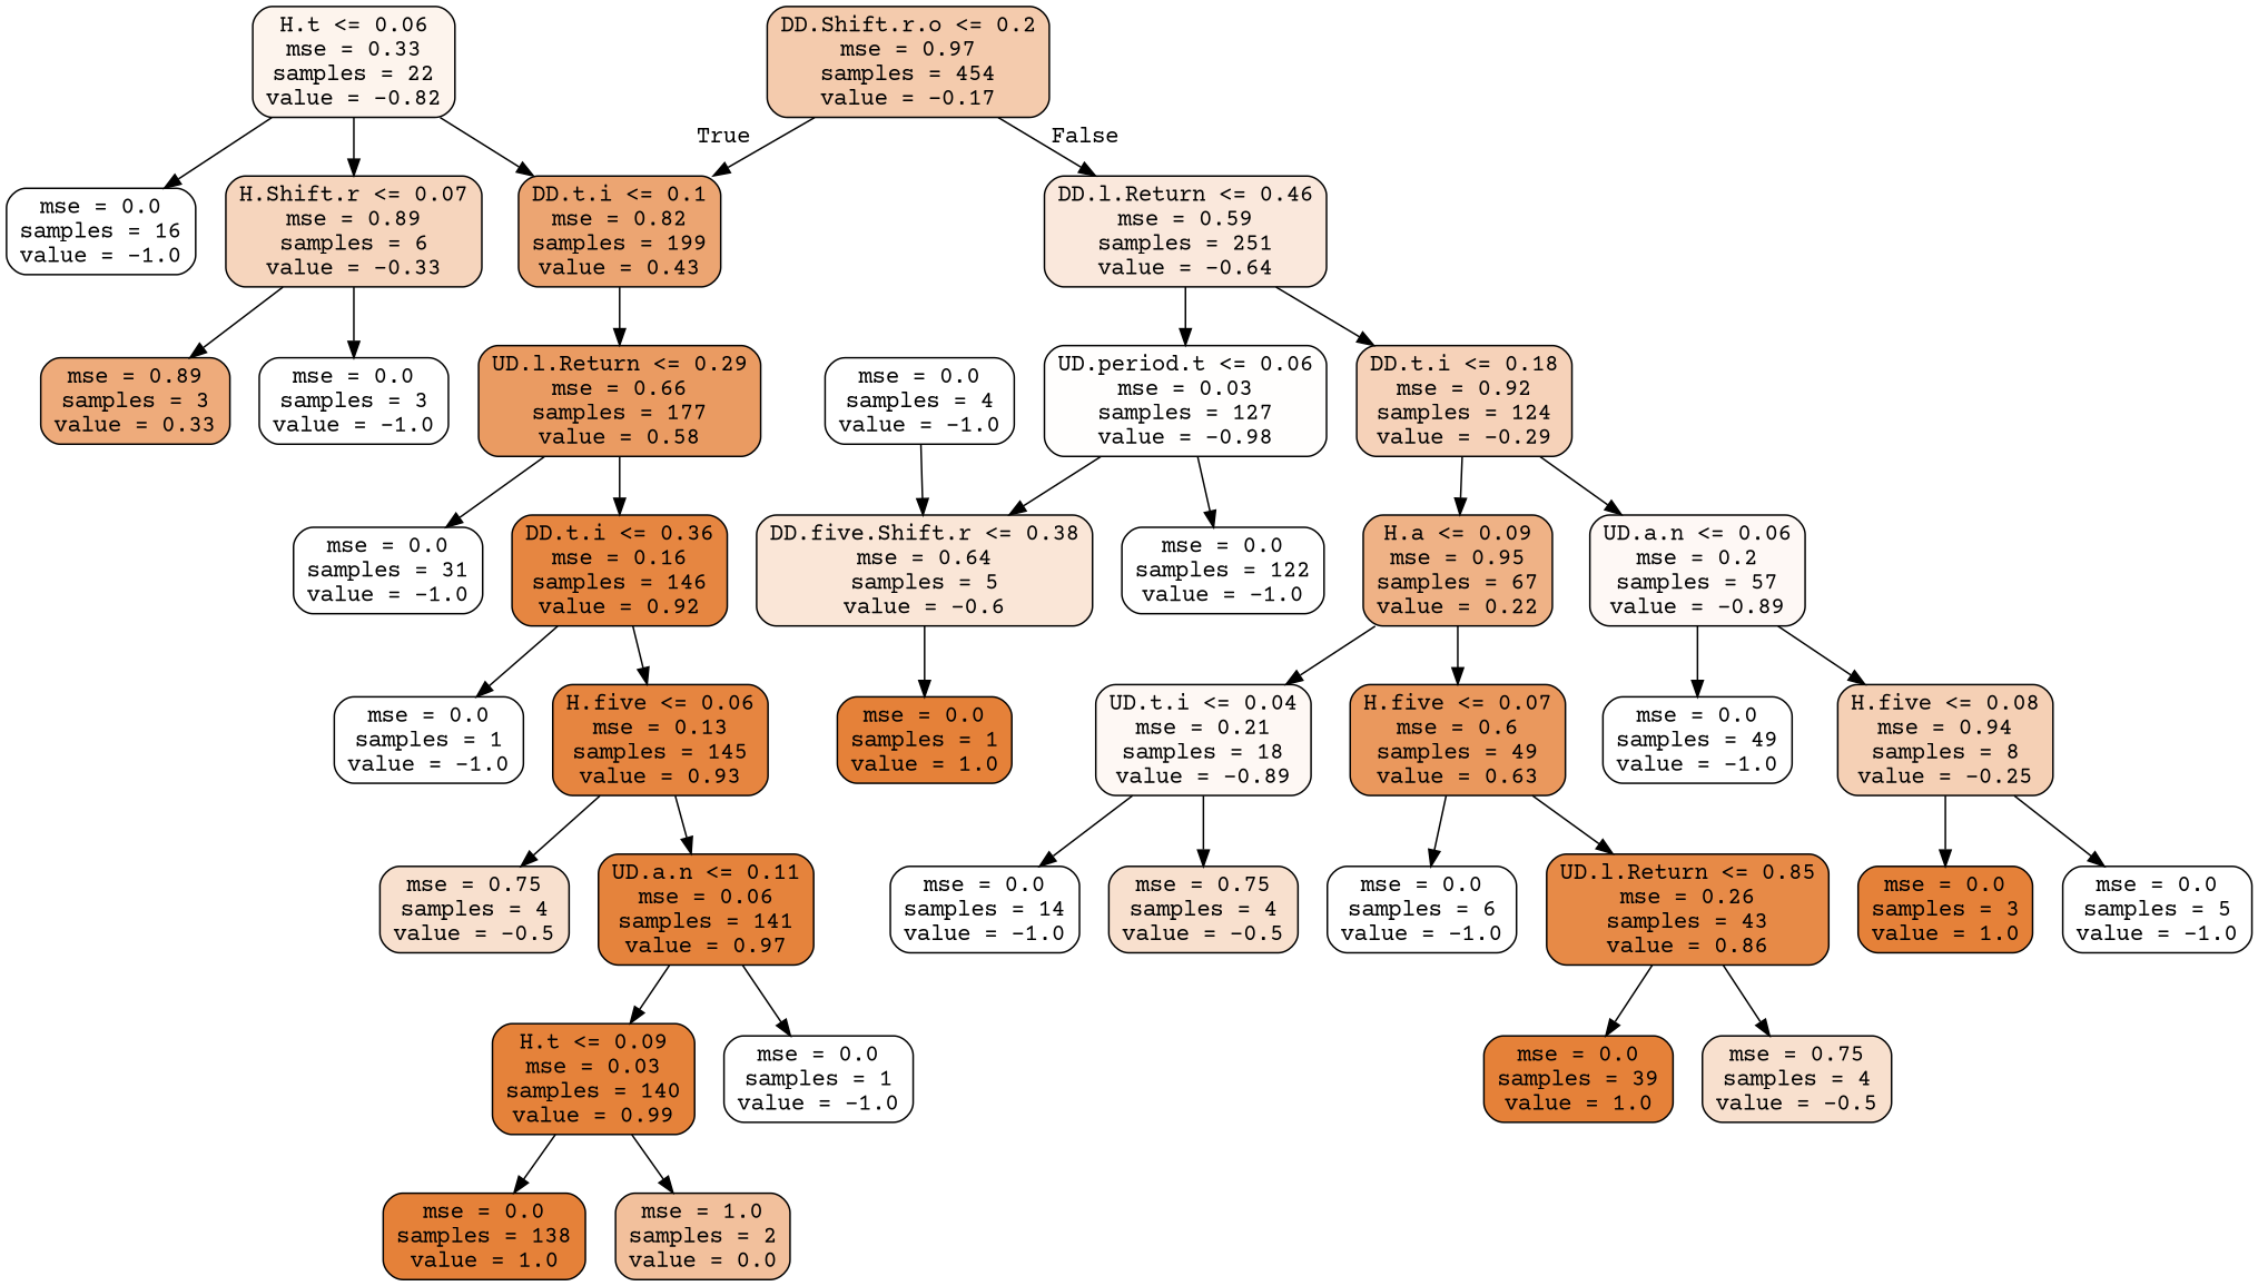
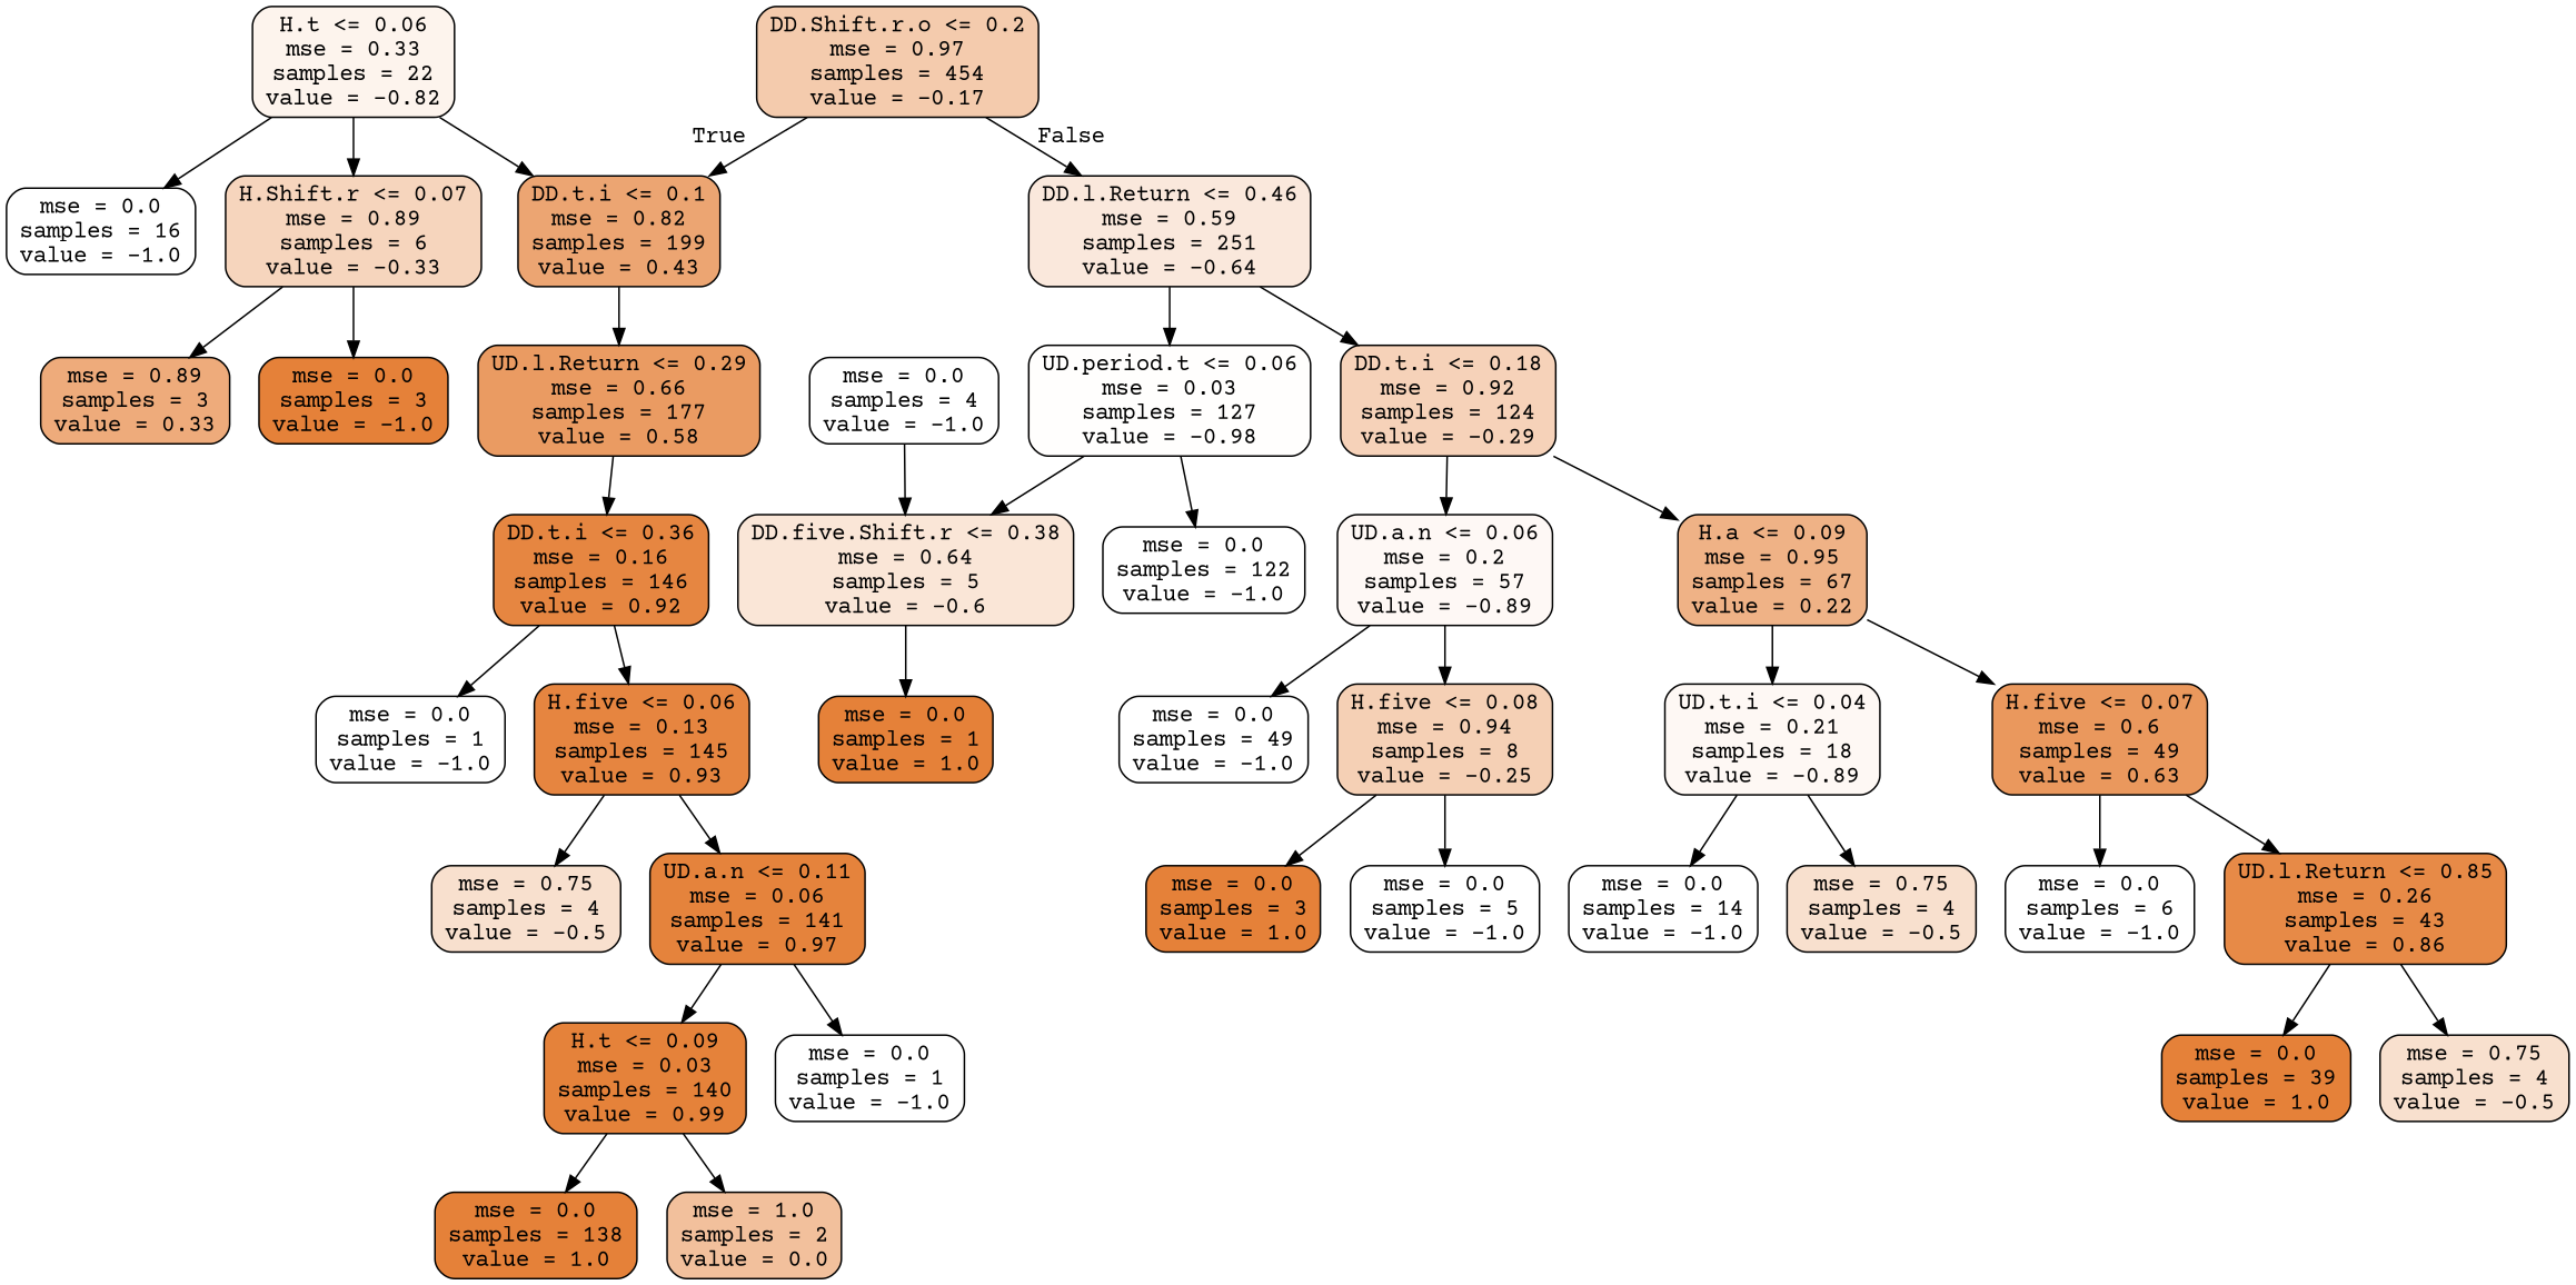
  digraph {
    fontname="Courier Prime"
    node [color=black fillcolor="#ffffff" fontname="Courier Prime" shape=box style="filled, rounded"]
    edge [fontname="Courier Prime"]
    n1 [fillcolor="#f4cbad" label="DD.Shift.r.o <= 0.2\nmse = 0.97\nsamples = 454\nvalue = -0.17"]
    n2 [fillcolor="#eca572" label="DD.t.i <= 0.1\nmse = 0.82\nsamples = 199\nvalue = 0.43"]
    n3 [fillcolor="#fae8dc" label="DD.l.Return <= 0.46\nmse = 0.59\nsamples = 251\nvalue = -0.64"]
    n4 [fillcolor="#ea9b62" label="UD.l.Return <= 0.29\nmse = 0.66\nsamples = 177\nvalue = 0.58"]
    n5 [fillcolor="#fffefd" label="UD.period.t <= 0.06\nmse = 0.03\nsamples = 127\nvalue = -0.98"]
    n6 [fillcolor="#f6d2b9" label="DD.t.i <= 0.18\nmse = 0.92\nsamples = 124\nvalue = -0.29"]
    n7 [fillcolor="#fdf4ed" label="H.t <= 0.06\nmse = 0.33\nsamples = 22\nvalue = -0.82"]
    n8 [fillcolor="#f6d5bd" label="H.Shift.r <= 0.07\nmse = 0.89\nsamples = 6\nvalue = -0.33"]
    n9 [label="mse = 0.0\nsamples = 16\nvalue = -1.0"]
-   n10 [label="mse = 0.0\nsamples = 31\nvalue = -1.0"]
    n11 [fillcolor="#e68641" label="DD.t.i <= 0.36\nmse = 0.16\nsamples = 146\nvalue = 0.92"]
-   n12 [label="mse = 0.0\nsamples = 3\nvalue = -1.0"]
+   n12 [fillcolor="#e58139" label="mse = 0.0\nsamples = 3\nvalue = -1.0"]
    n13 [fillcolor="#eeab7b" label="mse = 0.89\nsamples = 3\nvalue = 0.33"]
    n14 [fillcolor="#e68540" label="H.five <= 0.06\nmse = 0.13\nsamples = 145\nvalue = 0.93"]
    n15 [label="mse = 0.0\nsamples = 1\nvalue = -1.0"]
    n16 [fillcolor="#f8e0ce" label="mse = 0.75\nsamples = 4\nvalue = -0.5"]
    n17 [fillcolor="#e5833c" label="UD.a.n <= 0.11\nmse = 0.06\nsamples = 141\nvalue = 0.97"]
    n18 [fillcolor="#e5823a" label="H.t <= 0.09\nmse = 0.03\nsamples = 140\nvalue = 0.99"]
    n19 [label="mse = 0.0\nsamples = 1\nvalue = -1.0"]
    n20 [fillcolor="#e58139" label="mse = 0.0\nsamples = 138\nvalue = 1.0"]
    n21 [fillcolor="#f2c09c" label="mse = 1.0\nsamples = 2\nvalue = 0.0"]
    n22 [fillcolor="#fae6d7" label="DD.five.Shift.r <= 0.38\nmse = 0.64\nsamples = 5\nvalue = -0.6"]
    n23 [label="mse = 0.0\nsamples = 122\nvalue = -1.0"]
    n24 [fillcolor="#efb286" label="H.a <= 0.09\nmse = 0.95\nsamples = 67\nvalue = 0.22"]
    n25 [fillcolor="#fef8f5" label="UD.a.n <= 0.06\nmse = 0.2\nsamples = 57\nvalue = -0.89"]
    n26 [fillcolor="#e58139" label="mse = 0.0\nsamples = 1\nvalue = 1.0"]
    n27 [label="mse = 0.0\nsamples = 4\nvalue = -1.0"]
    n28 [fillcolor="#ea985d" label="H.five <= 0.07\nmse = 0.6\nsamples = 49\nvalue = 0.63"]
    n29 [fillcolor="#fef8f4" label="UD.t.i <= 0.04\nmse = 0.21\nsamples = 18\nvalue = -0.89"]
    n30 [fillcolor="#f5d0b5" label="H.five <= 0.08\nmse = 0.94\nsamples = 8\nvalue = -0.25"]
    n31 [label="mse = 0.0\nsamples = 49\nvalue = -1.0"]
    n32 [label="mse = 0.0\nsamples = 6\nvalue = -1.0"]
    n33 [fillcolor="#e78a47" label="UD.l.Return <= 0.85\nmse = 0.26\nsamples = 43\nvalue = 0.86"]
    n34 [label="mse = 0.0\nsamples = 14\nvalue = -1.0"]
    n35 [fillcolor="#f8e0ce" label="mse = 0.75\nsamples = 4\nvalue = -0.5"]
    n36 [fillcolor="#e58139" label="mse = 0.0\nsamples = 39\nvalue = 1.0"]
    n37 [fillcolor="#f8e0ce" label="mse = 0.75\nsamples = 4\nvalue = -0.5"]
    n38 [fillcolor="#e58139" label="mse = 0.0\nsamples = 3\nvalue = 1.0"]
    n39 [label="mse = 0.0\nsamples = 5\nvalue = -1.0"]
    n1 -> n2 [headlabel=True labelangle=45 labeldistance=2.5]
    n1 -> n3 [headlabel=False labelangle=-45 labeldistance=2.5]
    n2 -> n4
    n3 -> n5
    n3 -> n6
-   n4 -> n10
    n4 -> n11
    n5 -> n22
    n5 -> n23
    n6 -> n24
    n6 -> n25
    n7 -> n2
    n7 -> n8
    n7 -> n9
    n8 -> n12
    n8 -> n13
    n11 -> n14
    n11 -> n15
    n14 -> n16
    n14 -> n17
    n17 -> n18
    n17 -> n19
    n18 -> n20
    n18 -> n21
    n22 -> n26
    n24 -> n28
    n24 -> n29
    n25 -> n30
    n25 -> n31
    n27 -> n22
    n28 -> n32
    n28 -> n33
    n29 -> n34
    n29 -> n35
    n30 -> n38
    n30 -> n39
    n33 -> n36
    n33 -> n37
  }
